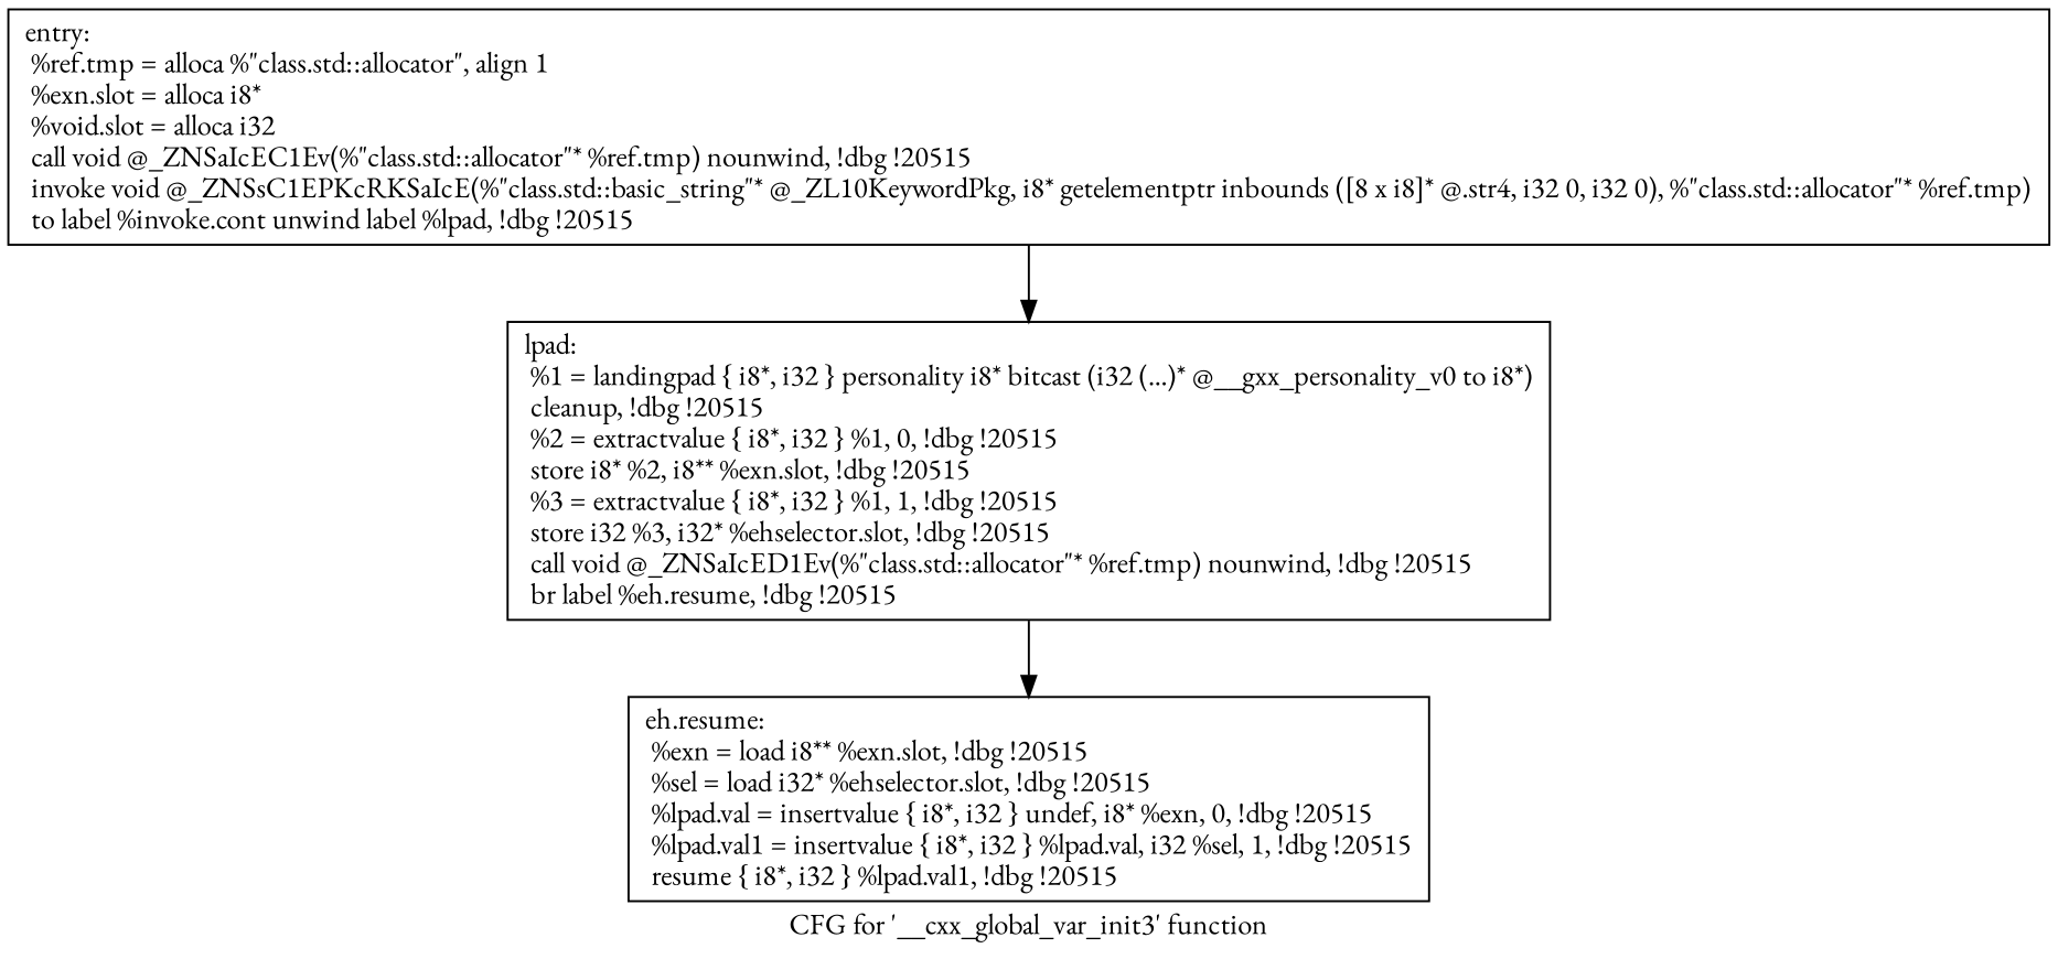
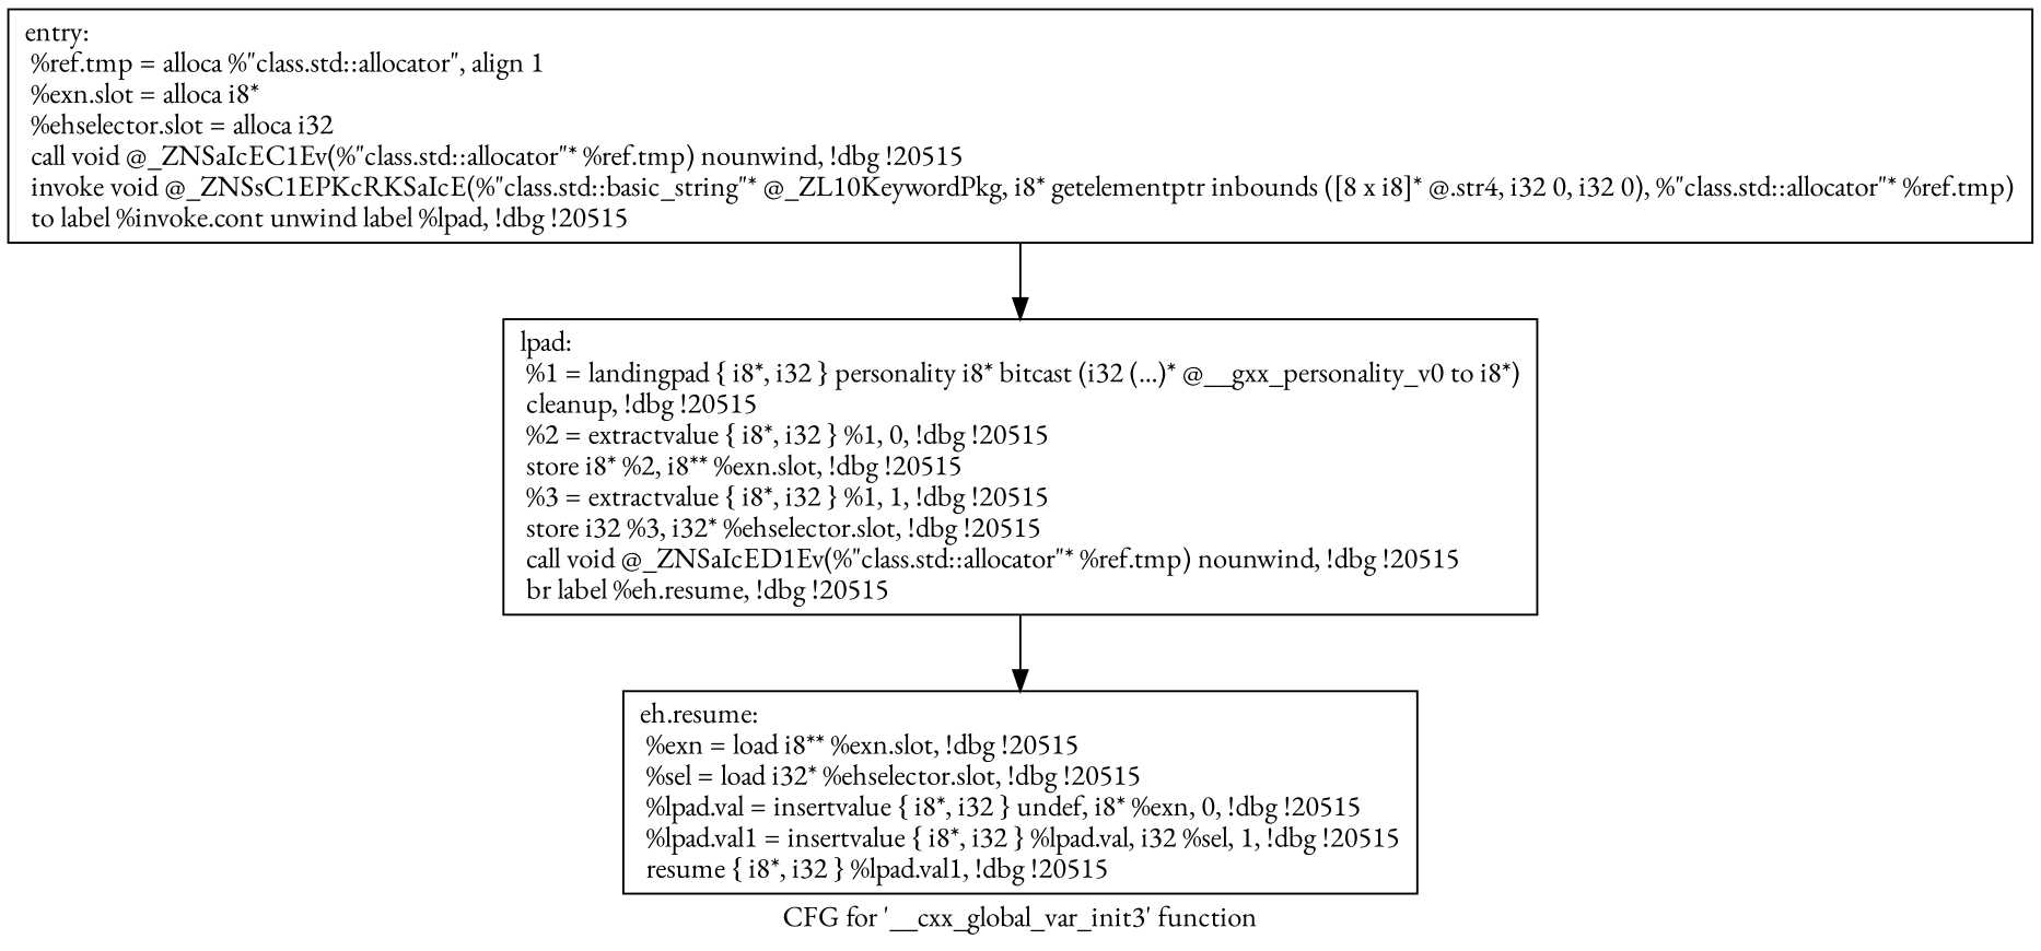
  digraph {
    fontname="EB Garamond"
    label="CFG for '__cxx_global_var_init3' function"
    node [fontname="EB Garamond" shape=record]
    edge [fontname="EB Garamond"]
-   n1 [label="{entry:\l  %ref.tmp = alloca %\"class.std::allocator\", align 1\l  %exn.slot = alloca i8*\l  %void.slot = alloca i32\l  call void @_ZNSaIcEC1Ev(%\"class.std::allocator\"* %ref.tmp) nounwind, !dbg !20515\l  invoke void @_ZNSsC1EPKcRKSaIcE(%\"class.std::basic_string\"* @_ZL10KeywordPkg, i8* getelementptr inbounds ([8 x i8]* @.str4, i32 0, i32 0), %\"class.std::allocator\"* %ref.tmp)\l          to label %invoke.cont unwind label %lpad, !dbg !20515\l}"]
+   n1 [label="{entry:\l  %ref.tmp = alloca %\"class.std::allocator\", align 1\l  %exn.slot = alloca i8*\l  %ehselector.slot = alloca i32\l  call void @_ZNSaIcEC1Ev(%\"class.std::allocator\"* %ref.tmp) nounwind, !dbg !20515\l  invoke void @_ZNSsC1EPKcRKSaIcE(%\"class.std::basic_string\"* @_ZL10KeywordPkg, i8* getelementptr inbounds ([8 x i8]* @.str4, i32 0, i32 0), %\"class.std::allocator\"* %ref.tmp)\l          to label %invoke.cont unwind label %lpad, !dbg !20515\l}"]
    n2 [label="{lpad:                                             \l  %1 = landingpad \{ i8*, i32 \} personality i8* bitcast (i32 (...)* @__gxx_personality_v0 to i8*)\l          cleanup, !dbg !20515\l  %2 = extractvalue \{ i8*, i32 \} %1, 0, !dbg !20515\l  store i8* %2, i8** %exn.slot, !dbg !20515\l  %3 = extractvalue \{ i8*, i32 \} %1, 1, !dbg !20515\l  store i32 %3, i32* %ehselector.slot, !dbg !20515\l  call void @_ZNSaIcED1Ev(%\"class.std::allocator\"* %ref.tmp) nounwind, !dbg !20515\l  br label %eh.resume, !dbg !20515\l}"]
    n3 [label="{eh.resume:                                        \l  %exn = load i8** %exn.slot, !dbg !20515\l  %sel = load i32* %ehselector.slot, !dbg !20515\l  %lpad.val = insertvalue \{ i8*, i32 \} undef, i8* %exn, 0, !dbg !20515\l  %lpad.val1 = insertvalue \{ i8*, i32 \} %lpad.val, i32 %sel, 1, !dbg !20515\l  resume \{ i8*, i32 \} %lpad.val1, !dbg !20515\l}"]
    n1 -> n2
    n2 -> n3
  }
